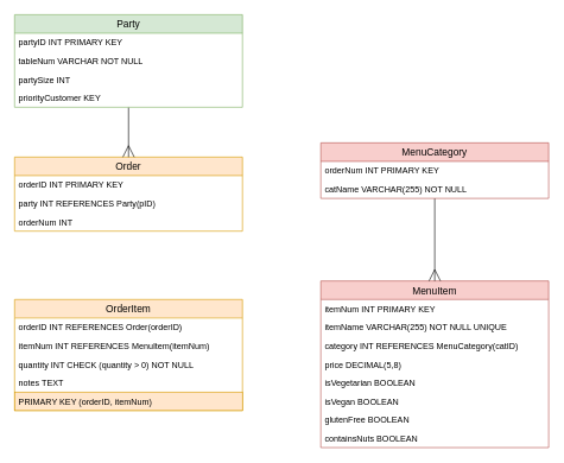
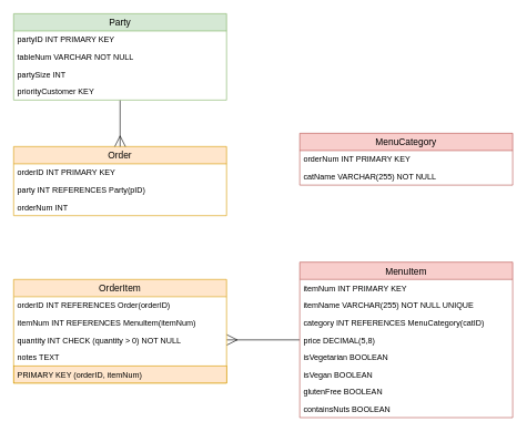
  <mxCell id="0" />
  <mxCell id="1" parent="0" />
+ <mxCell id="2" style="edgeStyle=orthogonalEdgeStyle;rounded=0;orthogonalLoop=1;jettySize=auto;html=1;entryX=1;entryY=0.5;entryDx=0;entryDy=0;endArrow=ERmany;endFill=0;strokeWidth=1;endSize=14;" edge="1" parent="1" source="3" target="29"><mxGeometry relative="1" as="geometry" /></mxCell>
  <mxCell id="3" value="MenuItem" style="swimlane;fontStyle=0;childLayout=stackLayout;horizontal=1;startSize=26;fillColor=#f8cecc;horizontalStack=0;resizeParent=1;resizeParentMax=0;resizeLast=0;collapsible=1;marginBottom=0;swimlaneFillColor=#ffffff;align=center;fontSize=14;strokeColor=#b85450;" parent="1" vertex="1"><mxGeometry x="450" y="394" width="320" height="234" as="geometry" /></mxCell>
  <mxCell id="4" value="itemNum INT PRIMARY KEY" style="text;strokeColor=none;fillColor=none;spacingLeft=4;spacingRight=4;overflow=hidden;rotatable=0;points=[[0,0.5],[1,0.5]];portConstraint=eastwest;fontSize=12;" parent="3" vertex="1"><mxGeometry y="26" width="320" height="26" as="geometry" /></mxCell>
  <mxCell id="5" value="itemName VARCHAR(255) NOT NULL UNIQUE" style="text;strokeColor=none;fillColor=none;spacingLeft=4;spacingRight=4;overflow=hidden;rotatable=0;points=[[0,0.5],[1,0.5]];portConstraint=eastwest;fontSize=12;" parent="3" vertex="1"><mxGeometry y="52" width="320" height="26" as="geometry" /></mxCell>
  <mxCell id="6" value="category INT REFERENCES MenuCategory(catID)" style="text;strokeColor=none;fillColor=none;spacingLeft=4;spacingRight=4;overflow=hidden;rotatable=0;points=[[0,0.5],[1,0.5]];portConstraint=eastwest;fontSize=12;" parent="3" vertex="1"><mxGeometry y="78" width="320" height="26" as="geometry" /></mxCell>
  <mxCell id="7" value="price DECIMAL(5,8)" style="text;strokeColor=none;fillColor=none;spacingLeft=4;spacingRight=4;overflow=hidden;rotatable=0;points=[[0,0.5],[1,0.5]];portConstraint=eastwest;fontSize=12;" parent="3" vertex="1"><mxGeometry y="104" width="320" height="26" as="geometry" /></mxCell>
  <mxCell id="8" value="isVegetarian BOOLEAN" style="text;strokeColor=none;fillColor=none;spacingLeft=4;spacingRight=4;overflow=hidden;rotatable=0;points=[[0,0.5],[1,0.5]];portConstraint=eastwest;fontSize=12;" parent="3" vertex="1"><mxGeometry y="130" width="320" height="26" as="geometry" /></mxCell>
  <mxCell id="9" value="isVegan BOOLEAN" style="text;strokeColor=none;fillColor=none;spacingLeft=4;spacingRight=4;overflow=hidden;rotatable=0;points=[[0,0.5],[1,0.5]];portConstraint=eastwest;fontSize=12;" parent="3" vertex="1"><mxGeometry y="156" width="320" height="26" as="geometry" /></mxCell>
  <mxCell id="10" value="glutenFree BOOLEAN" style="text;strokeColor=none;fillColor=none;spacingLeft=4;spacingRight=4;overflow=hidden;rotatable=0;points=[[0,0.5],[1,0.5]];portConstraint=eastwest;fontSize=12;" parent="3" vertex="1"><mxGeometry y="182" width="320" height="26" as="geometry" /></mxCell>
  <mxCell id="11" value="containsNuts BOOLEAN" style="text;strokeColor=none;fillColor=none;spacingLeft=4;spacingRight=4;overflow=hidden;rotatable=0;points=[[0,0.5],[1,0.5]];portConstraint=eastwest;fontSize=12;" parent="3" vertex="1"><mxGeometry y="208" width="320" height="26" as="geometry" /></mxCell>
- <mxCell id="12" style="edgeStyle=orthogonalEdgeStyle;rounded=0;orthogonalLoop=1;jettySize=auto;html=1;entryX=0.5;entryY=0;entryDx=0;entryDy=0;endArrow=ERmany;endFill=0;jumpSize=8;endSize=14;strokeWidth=1;" parent="1" source="13" target="3" edge="1"><mxGeometry relative="1" as="geometry" /></mxCell>
  <mxCell id="13" value="MenuCategory" style="swimlane;fontStyle=0;childLayout=stackLayout;horizontal=1;startSize=26;fillColor=#f8cecc;horizontalStack=0;resizeParent=1;resizeParentMax=0;resizeLast=0;collapsible=1;marginBottom=0;swimlaneFillColor=#ffffff;align=center;fontSize=14;strokeColor=#b85450;" parent="1" vertex="1"><mxGeometry x="450" y="200" width="320" height="78" as="geometry" /></mxCell>
  <mxCell id="14" value="orderNum INT PRIMARY KEY" style="text;strokeColor=none;fillColor=none;spacingLeft=4;spacingRight=4;overflow=hidden;rotatable=0;points=[[0,0.5],[1,0.5]];portConstraint=eastwest;fontSize=12;" parent="13" vertex="1"><mxGeometry y="26" width="320" height="26" as="geometry" /></mxCell>
  <mxCell id="15" value="catName VARCHAR(255) NOT NULL" style="text;strokeColor=none;fillColor=none;spacingLeft=4;spacingRight=4;overflow=hidden;rotatable=0;points=[[0,0.5],[1,0.5]];portConstraint=eastwest;fontSize=12;" parent="13" vertex="1"><mxGeometry y="52" width="320" height="26" as="geometry" /></mxCell>
  <mxCell id="16" value="Order" style="swimlane;fontStyle=0;childLayout=stackLayout;horizontal=1;startSize=26;fillColor=#ffe6cc;horizontalStack=0;resizeParent=1;resizeParentMax=0;resizeLast=0;collapsible=1;marginBottom=0;swimlaneFillColor=#ffffff;align=center;fontSize=14;strokeColor=#d79b00;" parent="1" vertex="1"><mxGeometry x="20" y="220" width="320" height="104" as="geometry" /></mxCell>
  <mxCell id="17" value="orderID INT PRIMARY KEY" style="text;strokeColor=none;fillColor=none;spacingLeft=4;spacingRight=4;overflow=hidden;rotatable=0;points=[[0,0.5],[1,0.5]];portConstraint=eastwest;fontSize=12;" parent="16" vertex="1"><mxGeometry y="26" width="320" height="26" as="geometry" /></mxCell>
  <mxCell id="18" value="party INT REFERENCES Party(pID)" style="text;strokeColor=none;fillColor=none;spacingLeft=4;spacingRight=4;overflow=hidden;rotatable=0;points=[[0,0.5],[1,0.5]];portConstraint=eastwest;fontSize=12;" parent="16" vertex="1"><mxGeometry y="52" width="320" height="26" as="geometry" /></mxCell>
  <mxCell id="19" value="orderNum INT" style="text;strokeColor=none;fillColor=none;spacingLeft=4;spacingRight=4;overflow=hidden;rotatable=0;points=[[0,0.5],[1,0.5]];portConstraint=eastwest;fontSize=12;" parent="16" vertex="1"><mxGeometry y="78" width="320" height="26" as="geometry" /></mxCell>
  <mxCell id="20" style="edgeStyle=orthogonalEdgeStyle;rounded=0;jumpSize=8;orthogonalLoop=1;jettySize=auto;html=1;entryX=0.5;entryY=0;entryDx=0;entryDy=0;endArrow=ERmany;endFill=0;endSize=14;strokeWidth=1;" parent="1" source="21" target="16" edge="1"><mxGeometry relative="1" as="geometry" /></mxCell>
  <mxCell id="21" value="Party" style="swimlane;fontStyle=0;childLayout=stackLayout;horizontal=1;startSize=26;fillColor=#d5e8d4;horizontalStack=0;resizeParent=1;resizeParentMax=0;resizeLast=0;collapsible=1;marginBottom=0;swimlaneFillColor=#ffffff;align=center;fontSize=14;strokeColor=#82b366;" parent="1" vertex="1"><mxGeometry x="20" y="20" width="320" height="130" as="geometry" /></mxCell>
  <mxCell id="22" value="partyID INT PRIMARY KEY" style="text;strokeColor=none;fillColor=none;spacingLeft=4;spacingRight=4;overflow=hidden;rotatable=0;points=[[0,0.5],[1,0.5]];portConstraint=eastwest;fontSize=12;" parent="21" vertex="1"><mxGeometry y="26" width="320" height="26" as="geometry" /></mxCell>
  <mxCell id="23" value="tableNum VARCHAR NOT NULL" style="text;strokeColor=none;fillColor=none;spacingLeft=4;spacingRight=4;overflow=hidden;rotatable=0;points=[[0,0.5],[1,0.5]];portConstraint=eastwest;fontSize=12;" parent="21" vertex="1"><mxGeometry y="52" width="320" height="26" as="geometry" /></mxCell>
  <mxCell id="24" value="partySize INT" style="text;strokeColor=none;fillColor=none;spacingLeft=4;spacingRight=4;overflow=hidden;rotatable=0;points=[[0,0.5],[1,0.5]];portConstraint=eastwest;fontSize=12;" parent="21" vertex="1"><mxGeometry y="78" width="320" height="26" as="geometry" /></mxCell>
  <mxCell id="25" value="priorityCustomer KEY" style="text;strokeColor=none;fillColor=none;spacingLeft=4;spacingRight=4;overflow=hidden;rotatable=0;points=[[0,0.5],[1,0.5]];portConstraint=eastwest;fontSize=12;" parent="21" vertex="1"><mxGeometry y="104" width="320" height="26" as="geometry" /></mxCell>
  <mxCell id="26" value="OrderItem" style="swimlane;fontStyle=0;childLayout=stackLayout;horizontal=1;startSize=26;fillColor=#ffe6cc;horizontalStack=0;resizeParent=1;resizeParentMax=0;resizeLast=0;collapsible=1;marginBottom=0;swimlaneFillColor=#ffffff;align=center;fontSize=14;strokeColor=#d79b00;" parent="1" vertex="1"><mxGeometry x="20" y="420" width="320" height="156" as="geometry" /></mxCell>
  <mxCell id="27" value="orderID INT REFERENCES Order(orderID)" style="text;strokeColor=none;fillColor=none;spacingLeft=4;spacingRight=4;overflow=hidden;rotatable=0;points=[[0,0.5],[1,0.5]];portConstraint=eastwest;fontSize=12;" parent="26" vertex="1"><mxGeometry y="26" width="320" height="26" as="geometry" /></mxCell>
  <mxCell id="28" value="itemNum INT REFERENCES MenuItem(itemNum)" style="text;strokeColor=none;fillColor=none;spacingLeft=4;spacingRight=4;overflow=hidden;rotatable=0;points=[[0,0.5],[1,0.5]];portConstraint=eastwest;fontSize=12;" parent="26" vertex="1"><mxGeometry y="52" width="320" height="26" as="geometry" /></mxCell>
  <mxCell id="29" value="quantity INT CHECK (quantity &gt; 0) NOT NULL" style="text;strokeColor=none;fillColor=none;spacingLeft=4;spacingRight=4;overflow=hidden;rotatable=0;points=[[0,0.5],[1,0.5]];portConstraint=eastwest;fontSize=12;" parent="26" vertex="1"><mxGeometry y="78" width="320" height="26" as="geometry" /></mxCell>
  <mxCell id="30" value="notes TEXT " style="text;strokeColor=none;fillColor=none;spacingLeft=4;spacingRight=4;overflow=hidden;rotatable=0;points=[[0,0.5],[1,0.5]];portConstraint=eastwest;fontSize=12;" parent="26" vertex="1"><mxGeometry y="104" width="320" height="26" as="geometry" /></mxCell>
  <mxCell id="31" value="PRIMARY KEY (orderID, itemNum)" style="text;strokeColor=#d79b00;fillColor=#ffe6cc;spacingLeft=4;spacingRight=4;overflow=hidden;rotatable=0;points=[[0,0.5],[1,0.5]];portConstraint=eastwest;fontSize=12;" parent="26" vertex="1"><mxGeometry y="130" width="320" height="26" as="geometry" /></mxCell>
